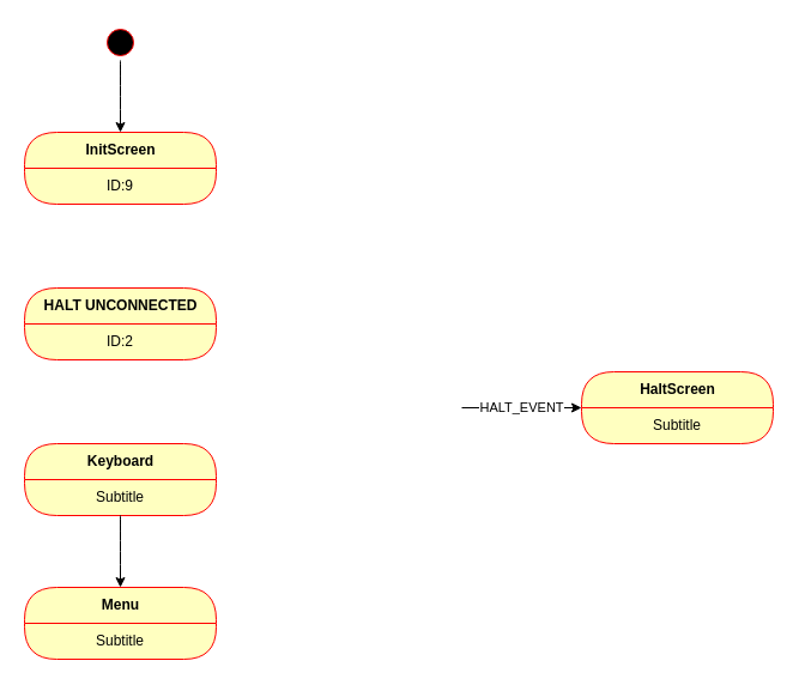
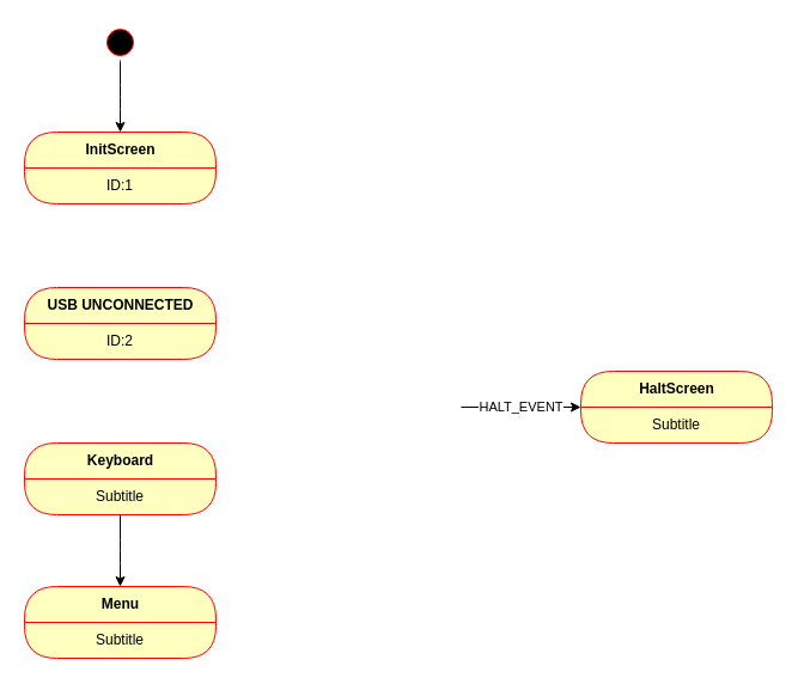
  <mxCell id="0" />
  <mxCell id="1" parent="0" />
  <mxCell id="2" style="edgeStyle=orthogonalEdgeStyle;rounded=0;orthogonalLoop=1;jettySize=auto;html=1;exitX=0.5;exitY=1;exitDx=0;exitDy=0;entryX=0.5;entryY=0;entryDx=0;entryDy=0;curved=1;" parent="1" source="3" target="4" edge="1"><mxGeometry relative="1" as="geometry" /></mxCell>
  <mxCell id="3" value="" style="ellipse;html=1;shape=startState;fillColor=#000000;strokeColor=#ff0000;" parent="1" vertex="1"><mxGeometry x="85" y="20" width="30" height="30" as="geometry" /></mxCell>
  <mxCell id="4" value="InitScreen" style="swimlane;html=1;fontStyle=1;align=center;verticalAlign=middle;childLayout=stackLayout;horizontal=1;startSize=30;horizontalStack=0;resizeParent=0;resizeLast=1;container=0;fontColor=#000000;collapsible=0;rounded=1;arcSize=30;strokeColor=#ff0000;fillColor=#ffffc0;swimlaneFillColor=#ffffc0;dropTarget=0;" parent="1" vertex="1"><mxGeometry x="20" y="110" width="160" height="60" as="geometry" /></mxCell>
- <mxCell id="5" value="ID:9" style="text;html=1;strokeColor=none;fillColor=none;align=center;verticalAlign=middle;spacingLeft=4;spacingRight=4;whiteSpace=wrap;overflow=hidden;rotatable=0;fontColor=#000000;" parent="4" vertex="1"><mxGeometry y="30" width="160" height="30" as="geometry" /></mxCell>
- <mxCell id="6" value="HALT UNCONNECTED" style="swimlane;html=1;fontStyle=1;align=center;verticalAlign=middle;childLayout=stackLayout;horizontal=1;startSize=30;horizontalStack=0;resizeParent=0;resizeLast=1;container=0;fontColor=#000000;collapsible=0;rounded=1;arcSize=30;strokeColor=#ff0000;fillColor=#ffffc0;swimlaneFillColor=#ffffc0;dropTarget=0;" parent="1" vertex="1"><mxGeometry x="20" y="240" width="160" height="60" as="geometry" /></mxCell>
+ <mxCell id="5" value="ID:1" style="text;html=1;strokeColor=none;fillColor=none;align=center;verticalAlign=middle;spacingLeft=4;spacingRight=4;whiteSpace=wrap;overflow=hidden;rotatable=0;fontColor=#000000;" parent="4" vertex="1"><mxGeometry y="30" width="160" height="30" as="geometry" /></mxCell>
+ <mxCell id="6" value="USB UNCONNECTED" style="swimlane;html=1;fontStyle=1;align=center;verticalAlign=middle;childLayout=stackLayout;horizontal=1;startSize=30;horizontalStack=0;resizeParent=0;resizeLast=1;container=0;fontColor=#000000;collapsible=0;rounded=1;arcSize=30;strokeColor=#ff0000;fillColor=#ffffc0;swimlaneFillColor=#ffffc0;dropTarget=0;" parent="1" vertex="1"><mxGeometry x="20" y="240" width="160" height="60" as="geometry" /></mxCell>
  <mxCell id="7" value="ID:2" style="text;html=1;strokeColor=none;fillColor=none;align=center;verticalAlign=middle;spacingLeft=4;spacingRight=4;whiteSpace=wrap;overflow=hidden;rotatable=0;fontColor=#000000;" parent="6" vertex="1"><mxGeometry y="30" width="160" height="30" as="geometry" /></mxCell>
  <mxCell id="8" value="Keyboard" style="swimlane;html=1;fontStyle=1;align=center;verticalAlign=middle;childLayout=stackLayout;horizontal=1;startSize=30;horizontalStack=0;resizeParent=0;resizeLast=1;container=0;fontColor=#000000;collapsible=0;rounded=1;arcSize=30;strokeColor=#ff0000;fillColor=#ffffc0;swimlaneFillColor=#ffffc0;dropTarget=0;" parent="1" vertex="1"><mxGeometry x="20" y="370" width="160" height="60" as="geometry" /></mxCell>
  <mxCell id="9" value="Subtitle" style="text;html=1;strokeColor=none;fillColor=none;align=center;verticalAlign=middle;spacingLeft=4;spacingRight=4;whiteSpace=wrap;overflow=hidden;rotatable=0;fontColor=#000000;" parent="8" vertex="1"><mxGeometry y="30" width="160" height="30" as="geometry" /></mxCell>
  <mxCell id="10" value="Menu" style="swimlane;html=1;fontStyle=1;align=center;verticalAlign=middle;childLayout=stackLayout;horizontal=1;startSize=30;horizontalStack=0;resizeParent=0;resizeLast=1;container=0;fontColor=#000000;collapsible=0;rounded=1;arcSize=30;strokeColor=#ff0000;fillColor=#ffffc0;swimlaneFillColor=#ffffc0;dropTarget=0;" parent="1" vertex="1"><mxGeometry x="20" y="490" width="160" height="60" as="geometry" /></mxCell>
  <mxCell id="11" value="Subtitle" style="text;html=1;strokeColor=none;fillColor=none;align=center;verticalAlign=middle;spacingLeft=4;spacingRight=4;whiteSpace=wrap;overflow=hidden;rotatable=0;fontColor=#000000;" parent="10" vertex="1"><mxGeometry y="30" width="160" height="30" as="geometry" /></mxCell>
  <mxCell id="12" style="edgeStyle=orthogonalEdgeStyle;curved=1;rounded=0;orthogonalLoop=1;jettySize=auto;html=1;exitX=0.5;exitY=1;exitDx=0;exitDy=0;entryX=0.5;entryY=0;entryDx=0;entryDy=0;" parent="1" source="9" target="10" edge="1"><mxGeometry relative="1" as="geometry" /></mxCell>
  <mxCell id="13" value="HaltScreen" style="swimlane;html=1;fontStyle=1;align=center;verticalAlign=middle;childLayout=stackLayout;horizontal=1;startSize=30;horizontalStack=0;resizeParent=0;resizeLast=1;container=0;fontColor=#000000;collapsible=0;rounded=1;arcSize=30;strokeColor=#ff0000;fillColor=#ffffc0;swimlaneFillColor=#ffffc0;dropTarget=0;" vertex="1" parent="1"><mxGeometry x="485" y="310" width="160" height="60" as="geometry" /></mxCell>
  <mxCell id="14" value="Subtitle" style="text;html=1;strokeColor=none;fillColor=none;align=center;verticalAlign=middle;spacingLeft=4;spacingRight=4;whiteSpace=wrap;overflow=hidden;rotatable=0;fontColor=#000000;" vertex="1" parent="13"><mxGeometry y="30" width="160" height="30" as="geometry" /></mxCell>
  <mxCell id="15" value="HALT_EVENT" style="endArrow=classic;html=1;entryX=0;entryY=0;entryDx=0;entryDy=0;" edge="1" parent="1" target="14"><mxGeometry width="50" height="50" relative="1" as="geometry"><mxPoint x="385" y="340" as="sourcePoint" /><mxPoint x="415" y="400" as="targetPoint" /></mxGeometry></mxCell>
